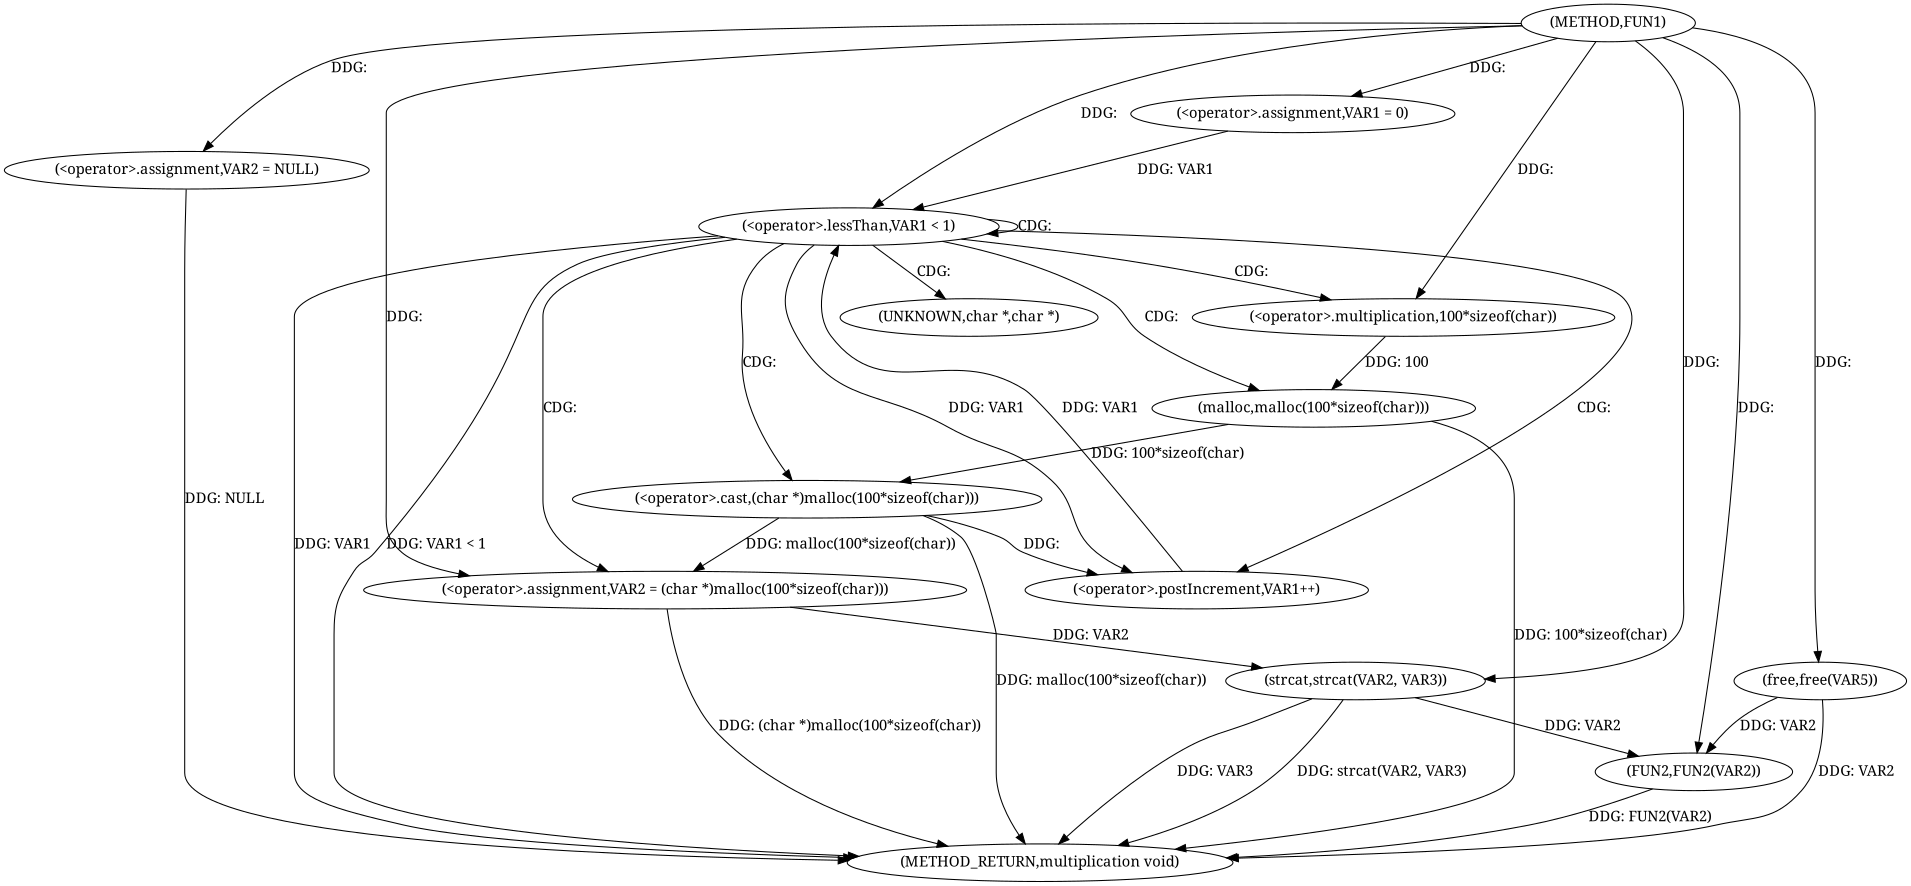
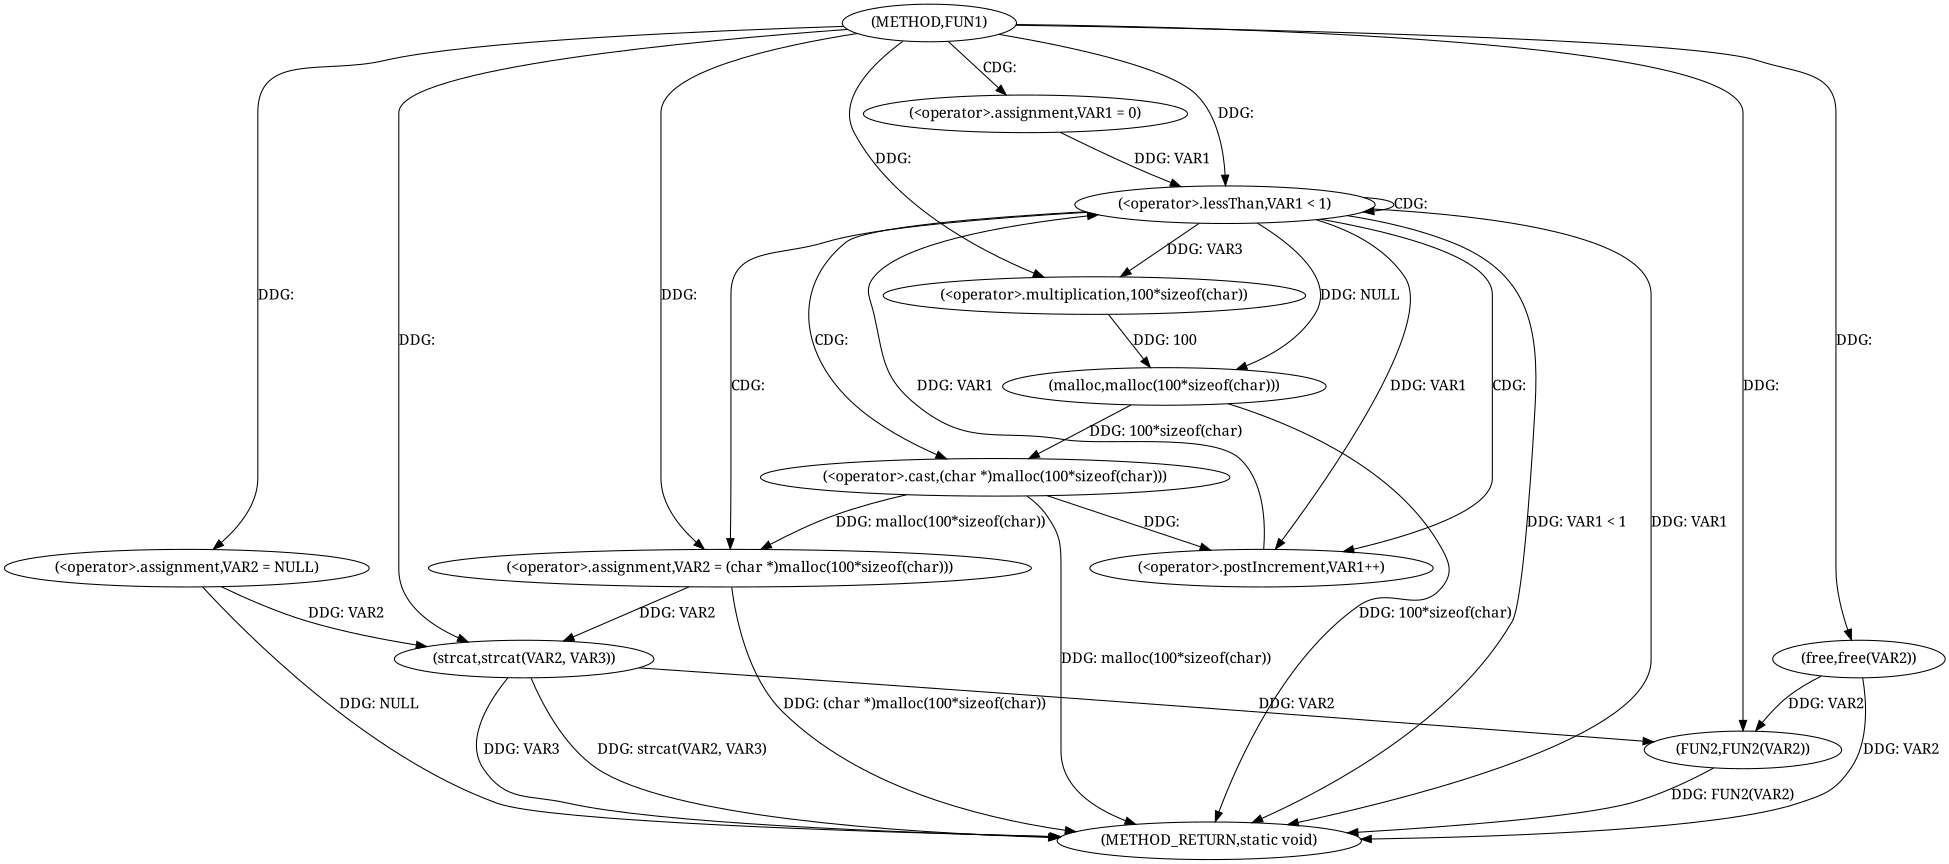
  digraph {
    fontname="Noto Serif"
    node [fontname="Noto Serif"]
    edge [fontname="Noto Serif"]
    n1 [label="(METHOD,FUN1)"]
    n2 [label="(<operator>.assignment,VAR2 = NULL)"]
    n3 [label="(<operator>.assignment,VAR1 = 0)"]
    n4 [label="(<operator>.lessThan,VAR1 < 1)"]
    n5 [label="(<operator>.assignment,VAR2 = (char *)malloc(100*sizeof(char)))"]
    n6 [label="(<operator>.multiplication,100*sizeof(char))"]
    n7 [label="(strcat,strcat(VAR2, VAR3))"]
    n8 [label="(FUN2,FUN2(VAR2))"]
-   n9 [label="(free,free(VAR5))"]
-   n10 [label="(METHOD_RETURN,multiplication void)"]
+   n9 [label="(free,free(VAR2))"]
+   n10 [label="(METHOD_RETURN,static void)"]
    n11 [label="(<operator>.postIncrement,VAR1++)"]
    n12 [label="(<operator>.cast,(char *)malloc(100*sizeof(char)))"]
    n13 [label="(malloc,malloc(100*sizeof(char)))"]
-   n14 [label="(UNKNOWN,char *,char *)"]
    n1 -> n2 [label="DDG: "]
-   n1 -> n3 [label="DDG: "]
+   n1 -> n3 [label="CDG: "]
    n1 -> n4 [label="DDG: "]
    n1 -> n5 [label="DDG: "]
    n1 -> n6 [label="DDG: "]
    n1 -> n7 [label="DDG: "]
    n1 -> n8 [label="DDG: "]
    n1 -> n9 [label="DDG: "]
+   n2 -> n7 [label="DDG: VAR2"]
    n2 -> n10 [label="DDG: NULL"]
    n3 -> n4 [label="DDG: VAR1"]
    n4 -> n4 [label="CDG: "]
    n4 -> n5 [label="CDG: "]
-   n4 -> n6 [label="CDG: "]
+   n4 -> n6 [label="DDG: VAR3"]
    n4 -> n10 [label="DDG: VAR1 < 1"]
    n4 -> n10 [label="DDG: VAR1"]
    n4 -> n11 [label="DDG: VAR1"]
    n4 -> n11 [label="CDG: "]
    n4 -> n12 [label="CDG: "]
-   n4 -> n13 [label="CDG: "]
-   n4 -> n14 [label="CDG: "]
+   n4 -> n13 [label="DDG: NULL"]
    n5 -> n7 [label="DDG: VAR2"]
    n5 -> n10 [label="DDG: (char *)malloc(100*sizeof(char))"]
    n6 -> n13 [label="DDG: 100"]
    n7 -> n8 [label="DDG: VAR2"]
    n7 -> n10 [label="DDG: VAR3"]
    n7 -> n10 [label="DDG: strcat(VAR2, VAR3)"]
    n8 -> n10 [label="DDG: FUN2(VAR2)"]
    n9 -> n8 [label="DDG: VAR2"]
    n9 -> n10 [label="DDG: VAR2"]
    n11 -> n4 [label="DDG: VAR1"]
    n12 -> n5 [label="DDG: malloc(100*sizeof(char))"]
    n12 -> n10 [label="DDG: malloc(100*sizeof(char))"]
    n12 -> n11 [label="DDG: "]
    n13 -> n10 [label="DDG: 100*sizeof(char)"]
    n13 -> n12 [label="DDG: 100*sizeof(char)"]
  }
